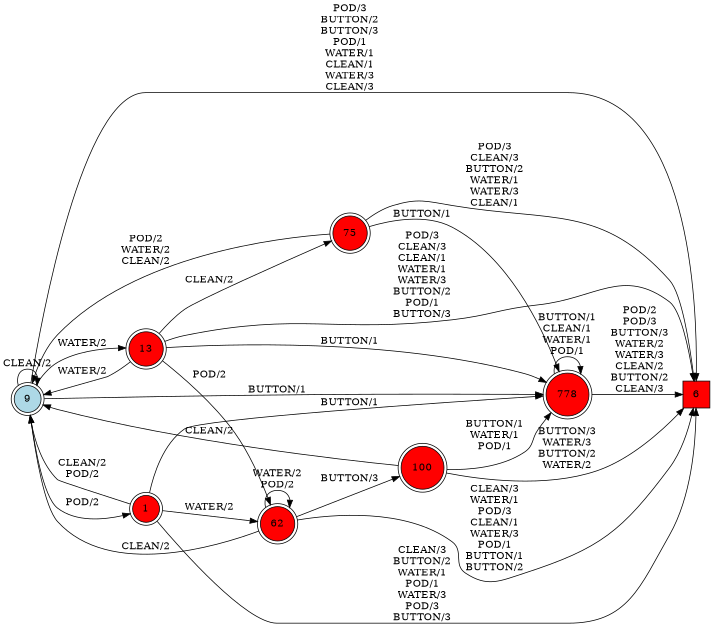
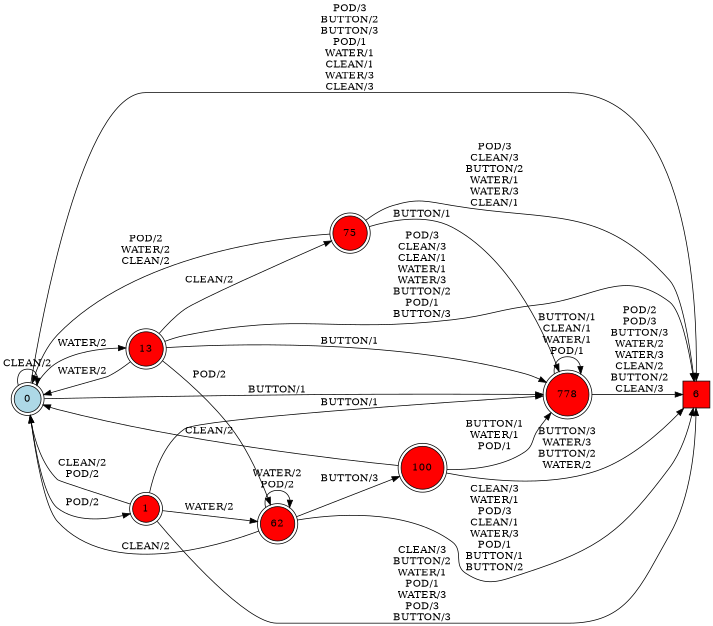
  digraph {
    rankdir=LR
    node [fillcolor=red shape=doublecircle style=filled]
-   0 [fillcolor=lightblue isInitial=True label=9]
+   0 [fillcolor=lightblue isInitial=True]
    1
    6 [shape=square]
    13
    778
    62
    75
    100
    0 -> 0 [label="CLEAN/2"]
    0 -> 1 [label="POD/2"]
    0 -> 6 [label="POD/3\nBUTTON/2\nBUTTON/3\nPOD/1\nWATER/1\nCLEAN/1\nWATER/3\nCLEAN/3"]
    0 -> 13 [label="WATER/2"]
    0 -> 778 [label="BUTTON/1"]
    1 -> 0 [label="CLEAN/2\nPOD/2"]
    1 -> 6 [label="CLEAN/3\nBUTTON/2\nWATER/1\nPOD/1\nWATER/3\nPOD/3\nBUTTON/3"]
    1 -> 778 [label="BUTTON/1"]
    1 -> 62 [label="WATER/2"]
    13 -> 0 [label="WATER/2"]
    13 -> 6 [label="POD/3\nCLEAN/3\nCLEAN/1\nWATER/1\nWATER/3\nBUTTON/2\nPOD/1\nBUTTON/3"]
    13 -> 778 [label="BUTTON/1"]
    13 -> 62 [label="POD/2"]
    13 -> 75 [label="CLEAN/2"]
    778 -> 6 [label="POD/2\nPOD/3\nBUTTON/3\nWATER/2\nWATER/3\nCLEAN/2\nBUTTON/2\nCLEAN/3"]
    778 -> 778 [label="BUTTON/1\nCLEAN/1\nWATER/1\nPOD/1"]
    62 -> 0 [label="CLEAN/2"]
    62 -> 6 [label="CLEAN/3\nWATER/1\nPOD/3\nCLEAN/1\nWATER/3\nPOD/1\nBUTTON/1\nBUTTON/2"]
    62 -> 62 [label="WATER/2\nPOD/2"]
    62 -> 100 [label="BUTTON/3"]
    75 -> 0 [label="POD/2\nWATER/2\nCLEAN/2"]
    75 -> 6 [label="POD/3\nCLEAN/3\nBUTTON/2\nWATER/1\nWATER/3\nCLEAN/1"]
    75 -> 778 [label="BUTTON/1"]
    100 -> 0 [label="CLEAN/2"]
    100 -> 6 [label="BUTTON/3\nWATER/3\nBUTTON/2\nWATER/2"]
    100 -> 778 [label="BUTTON/1\nWATER/1\nPOD/1"]
  }
